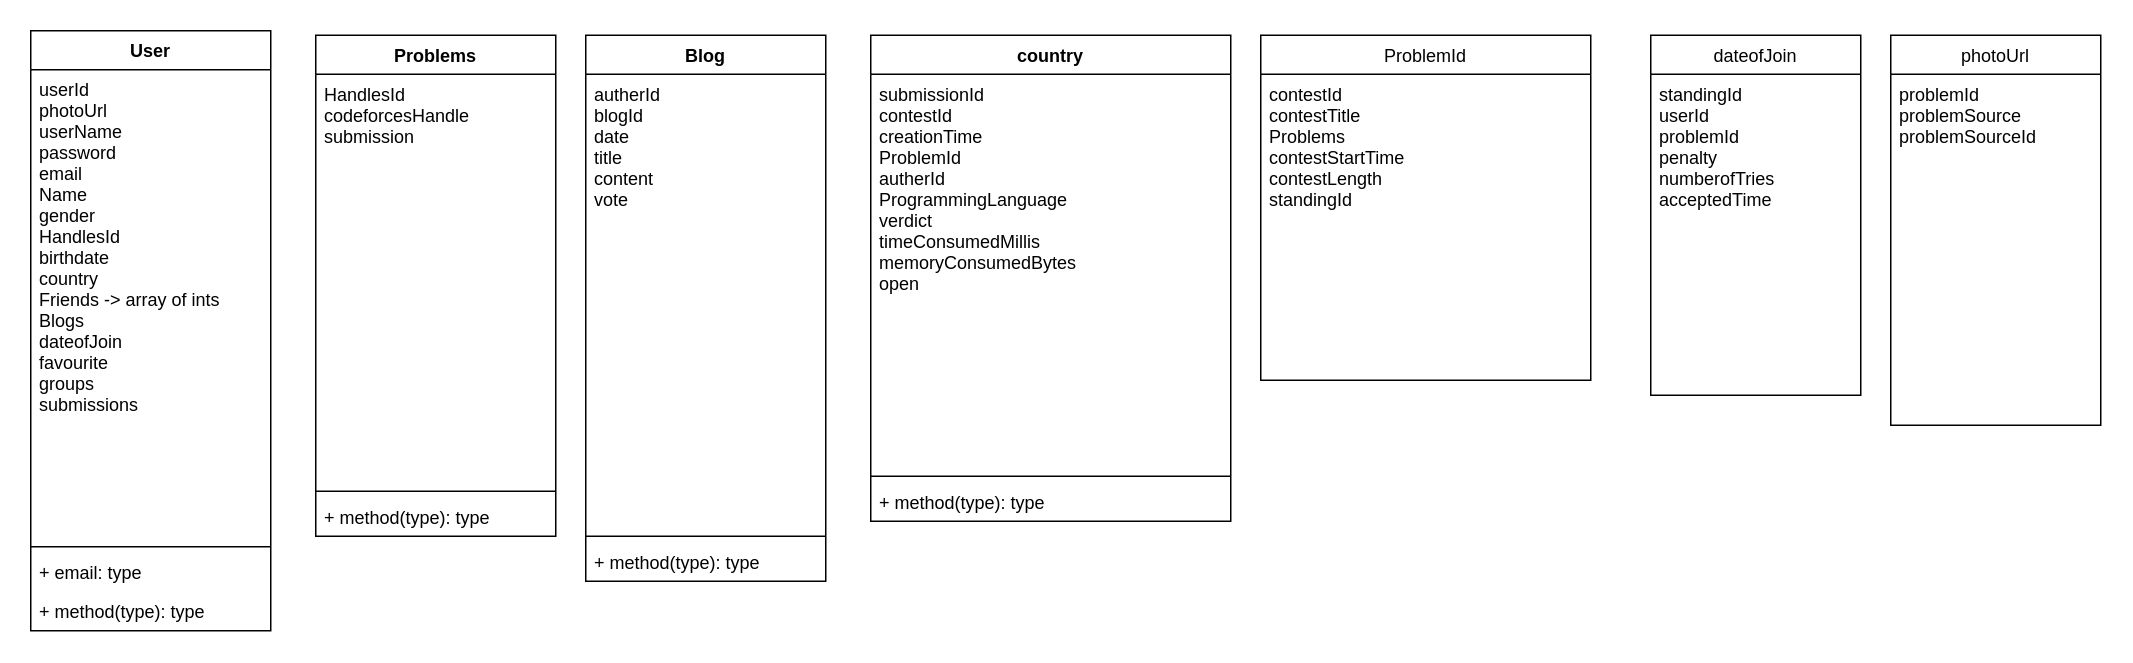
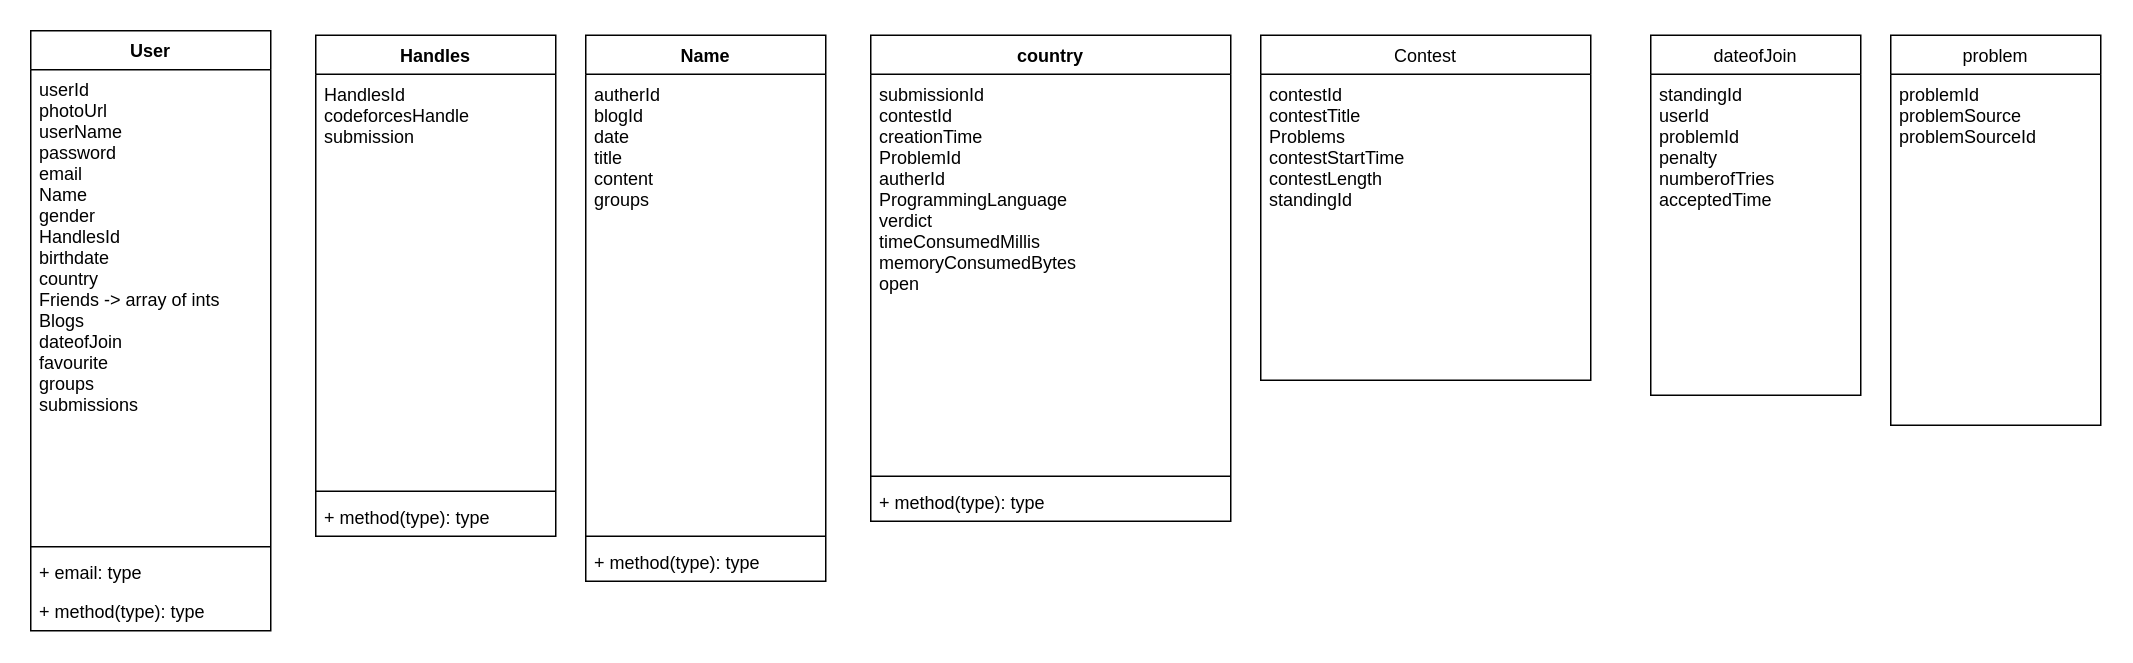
  <mxCell id="0" />
  <mxCell id="1" parent="0" />
  <mxCell id="2" value="User" style="swimlane;fontStyle=1;align=center;verticalAlign=top;childLayout=stackLayout;horizontal=1;startSize=26;horizontalStack=0;resizeParent=1;resizeParentMax=0;resizeLast=0;collapsible=1;marginBottom=0;" vertex="1" parent="1"><mxGeometry x="20" y="20" width="160" height="400" as="geometry" /></mxCell>
  <mxCell id="3" value="userId&#10;photoUrl&#10;userName&#10;password&#10;email&#10;Name&#10;gender&#10;HandlesId &#10;birthdate&#10;country&#10;Friends -&gt; array of ints&#10;Blogs  &#10;dateofJoin&#10;favourite&#10;groups &#10;submissions" style="text;strokeColor=none;fillColor=none;align=left;verticalAlign=top;spacingLeft=4;spacingRight=4;overflow=hidden;rotatable=0;points=[[0,0.5],[1,0.5]];portConstraint=eastwest;" vertex="1" parent="2"><mxGeometry y="26" width="160" height="314" as="geometry" /></mxCell>
  <mxCell id="4" value="" style="line;strokeWidth=1;fillColor=none;align=left;verticalAlign=middle;spacingTop=-1;spacingLeft=3;spacingRight=3;rotatable=0;labelPosition=right;points=[];portConstraint=eastwest;" vertex="1" parent="2"><mxGeometry y="340" width="160" height="8" as="geometry" /></mxCell>
  <mxCell id="5" value="+ email: type" style="text;strokeColor=none;fillColor=none;align=left;verticalAlign=top;spacingLeft=4;spacingRight=4;overflow=hidden;rotatable=0;points=[[0,0.5],[1,0.5]];portConstraint=eastwest;" vertex="1" parent="2"><mxGeometry y="348" width="160" height="26" as="geometry" /></mxCell>
  <mxCell id="6" value="+ method(type): type" style="text;strokeColor=none;fillColor=none;align=left;verticalAlign=top;spacingLeft=4;spacingRight=4;overflow=hidden;rotatable=0;points=[[0,0.5],[1,0.5]];portConstraint=eastwest;" vertex="1" parent="2"><mxGeometry y="374" width="160" height="26" as="geometry" /></mxCell>
- <mxCell id="7" value="Blog" style="swimlane;fontStyle=1;align=center;verticalAlign=top;childLayout=stackLayout;horizontal=1;startSize=26;horizontalStack=0;resizeParent=1;resizeParentMax=0;resizeLast=0;collapsible=1;marginBottom=0;" vertex="1" parent="1"><mxGeometry x="390" y="23" width="160" height="364" as="geometry" /></mxCell>
- <mxCell id="8" value="autherId&#10;blogId&#10;date&#10;title&#10;content&#10;vote " style="text;strokeColor=none;fillColor=none;align=left;verticalAlign=top;spacingLeft=4;spacingRight=4;overflow=hidden;rotatable=0;points=[[0,0.5],[1,0.5]];portConstraint=eastwest;" vertex="1" parent="7"><mxGeometry y="26" width="160" height="304" as="geometry" /></mxCell>
+ <mxCell id="7" value="Name" style="swimlane;fontStyle=1;align=center;verticalAlign=top;childLayout=stackLayout;horizontal=1;startSize=26;horizontalStack=0;resizeParent=1;resizeParentMax=0;resizeLast=0;collapsible=1;marginBottom=0;" vertex="1" parent="1"><mxGeometry x="390" y="23" width="160" height="364" as="geometry" /></mxCell>
+ <mxCell id="8" value="autherId&#10;blogId&#10;date&#10;title&#10;content&#10;groups " style="text;strokeColor=none;fillColor=none;align=left;verticalAlign=top;spacingLeft=4;spacingRight=4;overflow=hidden;rotatable=0;points=[[0,0.5],[1,0.5]];portConstraint=eastwest;" vertex="1" parent="7"><mxGeometry y="26" width="160" height="304" as="geometry" /></mxCell>
  <mxCell id="9" value="" style="line;strokeWidth=1;fillColor=none;align=left;verticalAlign=middle;spacingTop=-1;spacingLeft=3;spacingRight=3;rotatable=0;labelPosition=right;points=[];portConstraint=eastwest;" vertex="1" parent="7"><mxGeometry y="330" width="160" height="8" as="geometry" /></mxCell>
  <mxCell id="10" value="+ method(type): type" style="text;strokeColor=none;fillColor=none;align=left;verticalAlign=top;spacingLeft=4;spacingRight=4;overflow=hidden;rotatable=0;points=[[0,0.5],[1,0.5]];portConstraint=eastwest;" vertex="1" parent="7"><mxGeometry y="338" width="160" height="26" as="geometry" /></mxCell>
  <mxCell id="11" value="country" style="swimlane;fontStyle=1;align=center;verticalAlign=top;childLayout=stackLayout;horizontal=1;startSize=26;horizontalStack=0;resizeParent=1;resizeParentMax=0;resizeLast=0;collapsible=1;marginBottom=0;" vertex="1" parent="1"><mxGeometry x="580" y="23" width="240" height="324" as="geometry" /></mxCell>
  <mxCell id="12" value="submissionId &#10;contestId&#10;creationTime&#10;ProblemId&#10;autherId&#10;ProgrammingLanguage&#10;verdict&#10;timeConsumedMillis&#10;memoryConsumedBytes&#10;open" style="text;strokeColor=none;fillColor=none;align=left;verticalAlign=top;spacingLeft=4;spacingRight=4;overflow=hidden;rotatable=0;points=[[0,0.5],[1,0.5]];portConstraint=eastwest;" vertex="1" parent="11"><mxGeometry y="26" width="240" height="264" as="geometry" /></mxCell>
  <mxCell id="13" value="" style="line;strokeWidth=1;fillColor=none;align=left;verticalAlign=middle;spacingTop=-1;spacingLeft=3;spacingRight=3;rotatable=0;labelPosition=right;points=[];portConstraint=eastwest;" vertex="1" parent="11"><mxGeometry y="290" width="240" height="8" as="geometry" /></mxCell>
  <mxCell id="14" value="+ method(type): type" style="text;strokeColor=none;fillColor=none;align=left;verticalAlign=top;spacingLeft=4;spacingRight=4;overflow=hidden;rotatable=0;points=[[0,0.5],[1,0.5]];portConstraint=eastwest;" vertex="1" parent="11"><mxGeometry y="298" width="240" height="26" as="geometry" /></mxCell>
- <mxCell id="15" value="Problems" style="swimlane;fontStyle=1;align=center;verticalAlign=top;childLayout=stackLayout;horizontal=1;startSize=26;horizontalStack=0;resizeParent=1;resizeParentMax=0;resizeLast=0;collapsible=1;marginBottom=0;" vertex="1" parent="1"><mxGeometry x="210" y="23" width="160" height="334" as="geometry" /></mxCell>
+ <mxCell id="15" value="Handles" style="swimlane;fontStyle=1;align=center;verticalAlign=top;childLayout=stackLayout;horizontal=1;startSize=26;horizontalStack=0;resizeParent=1;resizeParentMax=0;resizeLast=0;collapsible=1;marginBottom=0;" vertex="1" parent="1"><mxGeometry x="210" y="23" width="160" height="334" as="geometry" /></mxCell>
  <mxCell id="16" value="HandlesId&#10;codeforcesHandle&#10;submission&#10;&#10;" style="text;strokeColor=none;fillColor=none;align=left;verticalAlign=top;spacingLeft=4;spacingRight=4;overflow=hidden;rotatable=0;points=[[0,0.5],[1,0.5]];portConstraint=eastwest;" vertex="1" parent="15"><mxGeometry y="26" width="160" height="274" as="geometry" /></mxCell>
  <mxCell id="17" value="" style="line;strokeWidth=1;fillColor=none;align=left;verticalAlign=middle;spacingTop=-1;spacingLeft=3;spacingRight=3;rotatable=0;labelPosition=right;points=[];portConstraint=eastwest;" vertex="1" parent="15"><mxGeometry y="300" width="160" height="8" as="geometry" /></mxCell>
  <mxCell id="18" value="+ method(type): type" style="text;strokeColor=none;fillColor=none;align=left;verticalAlign=top;spacingLeft=4;spacingRight=4;overflow=hidden;rotatable=0;points=[[0,0.5],[1,0.5]];portConstraint=eastwest;" vertex="1" parent="15"><mxGeometry y="308" width="160" height="26" as="geometry" /></mxCell>
- <mxCell id="19" value="ProblemId" style="swimlane;fontStyle=0;childLayout=stackLayout;horizontal=1;startSize=26;fillColor=none;horizontalStack=0;resizeParent=1;resizeParentMax=0;resizeLast=0;collapsible=1;marginBottom=0;" vertex="1" parent="1"><mxGeometry x="840" y="23" width="220" height="230" as="geometry" /></mxCell>
+ <mxCell id="19" value="Contest" style="swimlane;fontStyle=0;childLayout=stackLayout;horizontal=1;startSize=26;fillColor=none;horizontalStack=0;resizeParent=1;resizeParentMax=0;resizeLast=0;collapsible=1;marginBottom=0;" vertex="1" parent="1"><mxGeometry x="840" y="23" width="220" height="230" as="geometry" /></mxCell>
  <mxCell id="20" value="contestId&#10;contestTitle&#10;Problems&#10;contestStartTime&#10;contestLength&#10;standingId&#10;" style="text;strokeColor=none;fillColor=none;align=left;verticalAlign=top;spacingLeft=4;spacingRight=4;overflow=hidden;rotatable=0;points=[[0,0.5],[1,0.5]];portConstraint=eastwest;" vertex="1" parent="19"><mxGeometry y="26" width="220" height="204" as="geometry" /></mxCell>
  <mxCell id="21" value="dateofJoin" style="swimlane;fontStyle=0;childLayout=stackLayout;horizontal=1;startSize=26;fillColor=none;horizontalStack=0;resizeParent=1;resizeParentMax=0;resizeLast=0;collapsible=1;marginBottom=0;" vertex="1" parent="1"><mxGeometry x="1100" y="23" width="140" height="240" as="geometry" /></mxCell>
  <mxCell id="22" value="standingId&#10;userId&#10;problemId&#10;penalty&#10;numberofTries&#10;acceptedTime&#10;" style="text;strokeColor=none;fillColor=none;align=left;verticalAlign=top;spacingLeft=4;spacingRight=4;overflow=hidden;rotatable=0;points=[[0,0.5],[1,0.5]];portConstraint=eastwest;" vertex="1" parent="21"><mxGeometry y="26" width="140" height="214" as="geometry" /></mxCell>
- <mxCell id="23" value="photoUrl" style="swimlane;fontStyle=0;childLayout=stackLayout;horizontal=1;startSize=26;fillColor=none;horizontalStack=0;resizeParent=1;resizeParentMax=0;resizeLast=0;collapsible=1;marginBottom=0;" vertex="1" parent="1"><mxGeometry x="1260" y="23" width="140" height="260" as="geometry" /></mxCell>
+ <mxCell id="23" value="problem" style="swimlane;fontStyle=0;childLayout=stackLayout;horizontal=1;startSize=26;fillColor=none;horizontalStack=0;resizeParent=1;resizeParentMax=0;resizeLast=0;collapsible=1;marginBottom=0;" vertex="1" parent="1"><mxGeometry x="1260" y="23" width="140" height="260" as="geometry" /></mxCell>
  <mxCell id="24" value="problemId&#10;problemSource&#10;problemSourceId" style="text;strokeColor=none;fillColor=none;align=left;verticalAlign=top;spacingLeft=4;spacingRight=4;overflow=hidden;rotatable=0;points=[[0,0.5],[1,0.5]];portConstraint=eastwest;" vertex="1" parent="23"><mxGeometry y="26" width="140" height="234" as="geometry" /></mxCell>
